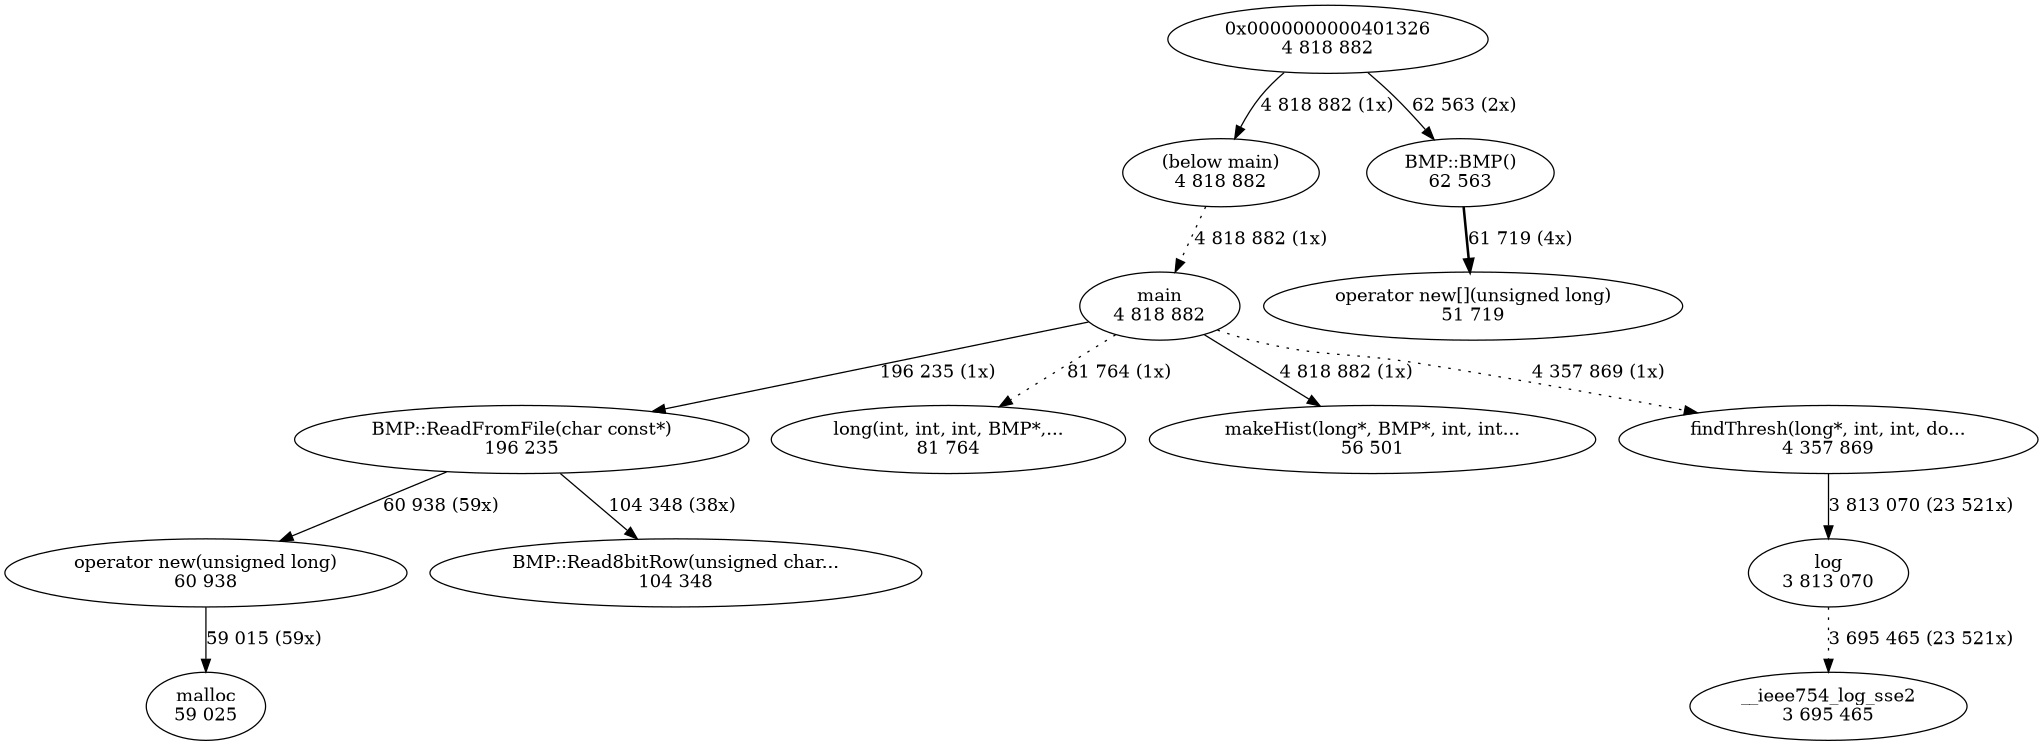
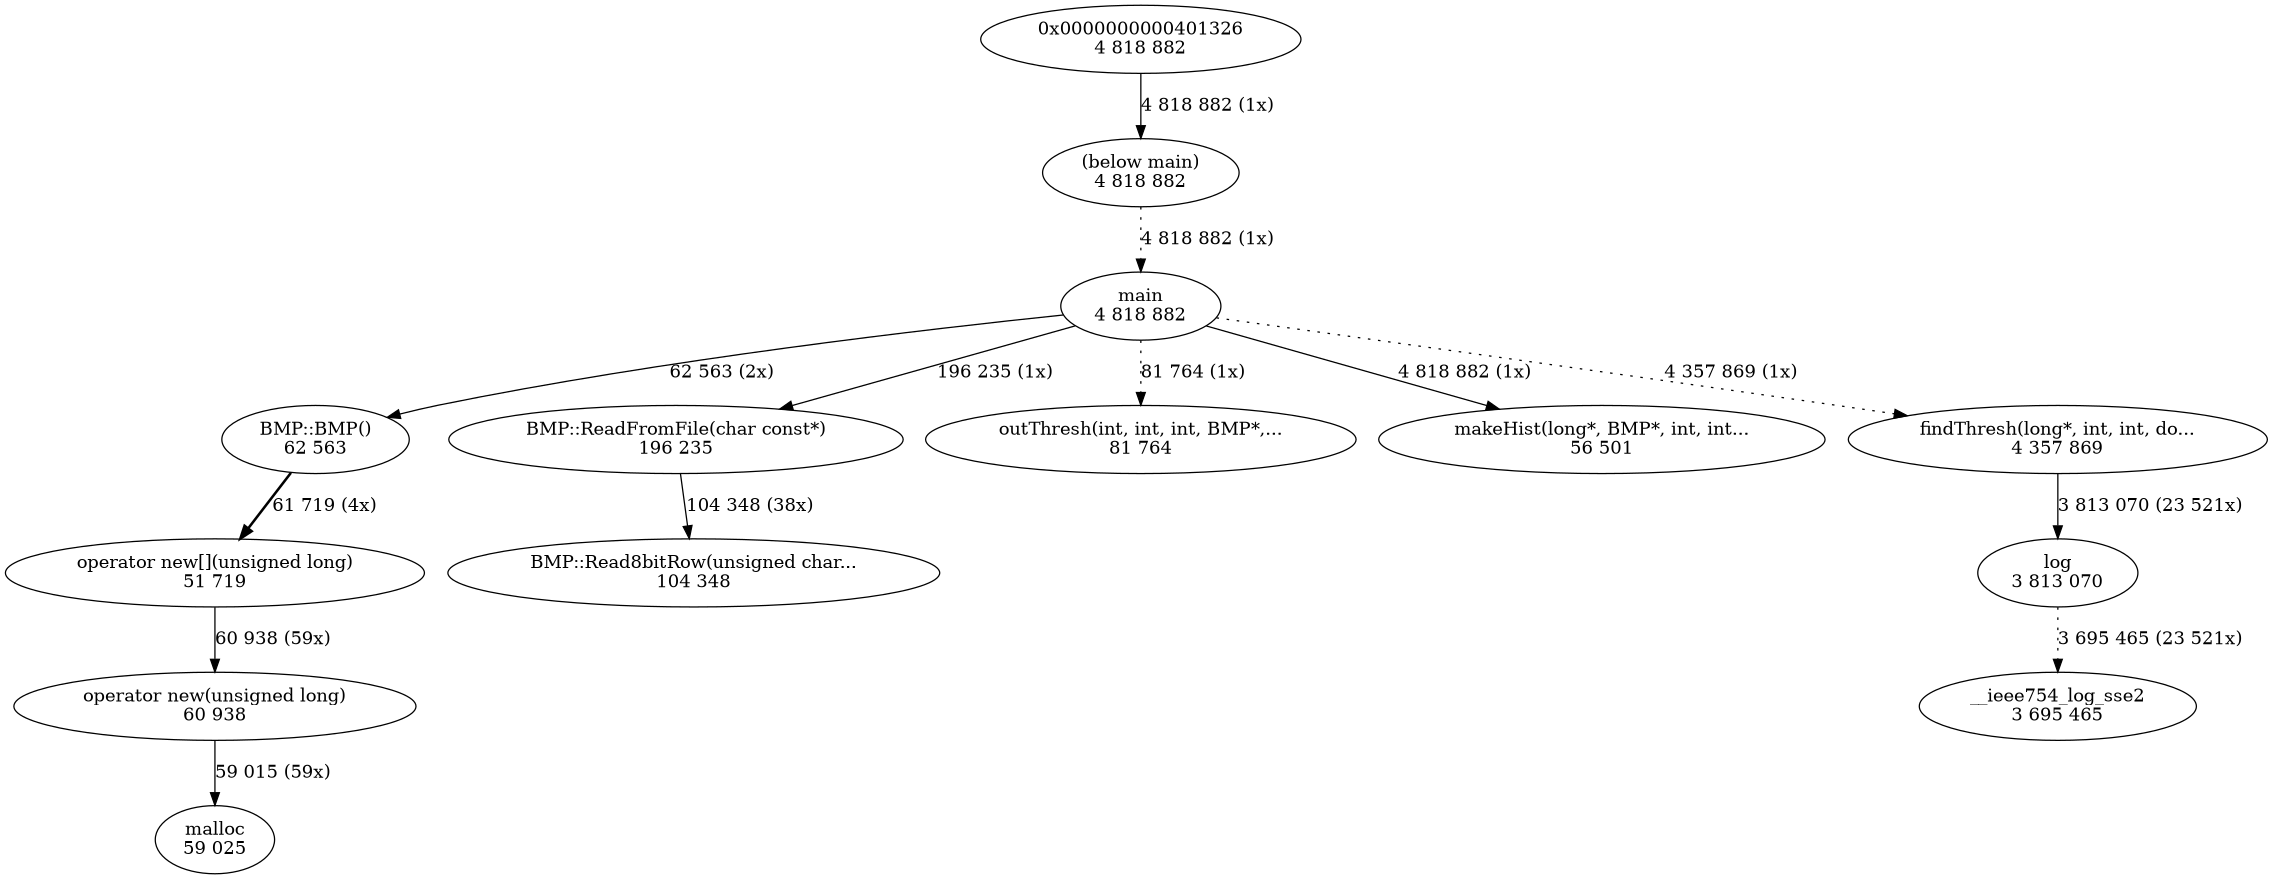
  digraph {
    edge [style=solid weight=2]
    n1 [label="operator new[](unsigned long)\n51 719"]
    n2 [label="operator new(unsigned long)\n60 938"]
    n3 [label="malloc\n59 025"]
    n4 [label="(below main)\n4 818 882"]
    n5 [label="main\n4 818 882"]
    n6 [label="BMP::BMP()\n62 563"]
    n7 [label="BMP::ReadFromFile(char const*)\n196 235"]
-   n8 [label="long(int, int, int, BMP*,...\n81 764"]
+   n8 [label="outThresh(int, int, int, BMP*,...\n81 764"]
    n9 [label="makeHist(long*, BMP*, int, int...\n56 501"]
    n10 [label="findThresh(long*, int, int, do...\n4 357 869"]
    n11 [label="BMP::Read8bitRow(unsigned char...\n104 348"]
    n12 [label="log\n3 813 070"]
    n13 [label="0x0000000000401326\n4 818 882"]
    n14 [label="__ieee754_log_sse2\n3 695 465"]
-   n7 -> n2 [label="60 938 (59x)"]
+   n1 -> n2 [label="60 938 (59x)"]
    n2 -> n3 [label="59 015 (59x)"]
    n4 -> n5 [label="4 818 882 (1x)" style=dotted]
-   n13 -> n6 [label="62 563 (2x)"]
+   n5 -> n6 [label="62 563 (2x)"]
    n5 -> n7 [label="196 235 (1x)"]
    n5 -> n8 [label="81 764 (1x)" style=dotted]
    n5 -> n9 [label="4 818 882 (1x)"]
    n5 -> n10 [label="4 357 869 (1x)" style=dotted]
    n6 -> n1 [label="61 719 (4x)" style=bold]
    n7 -> n11 [label="104 348 (38x)"]
    n10 -> n12 [label="3 813 070 (23 521x)"]
    n12 -> n14 [label="3 695 465 (23 521x)" style=dotted]
    n13 -> n4 [label="4 818 882 (1x)"]
  }
